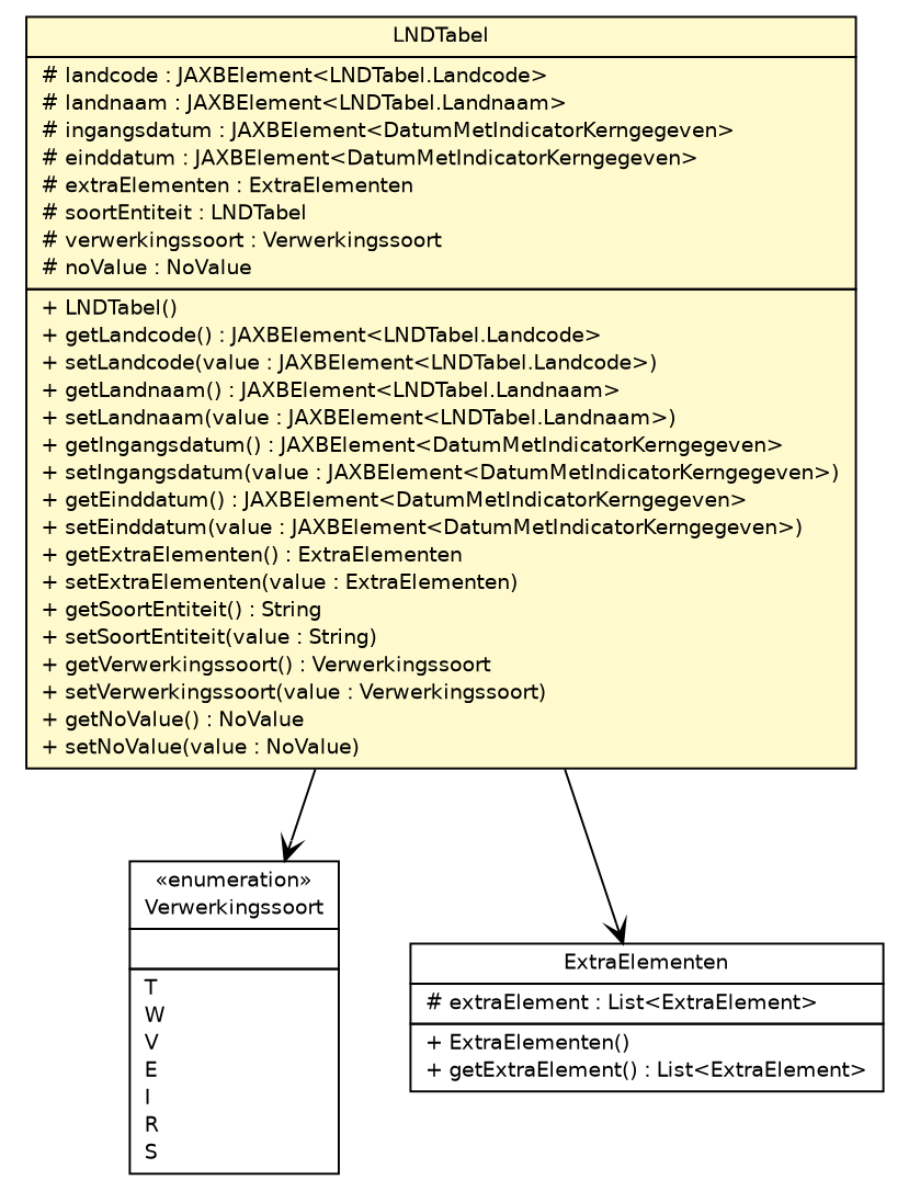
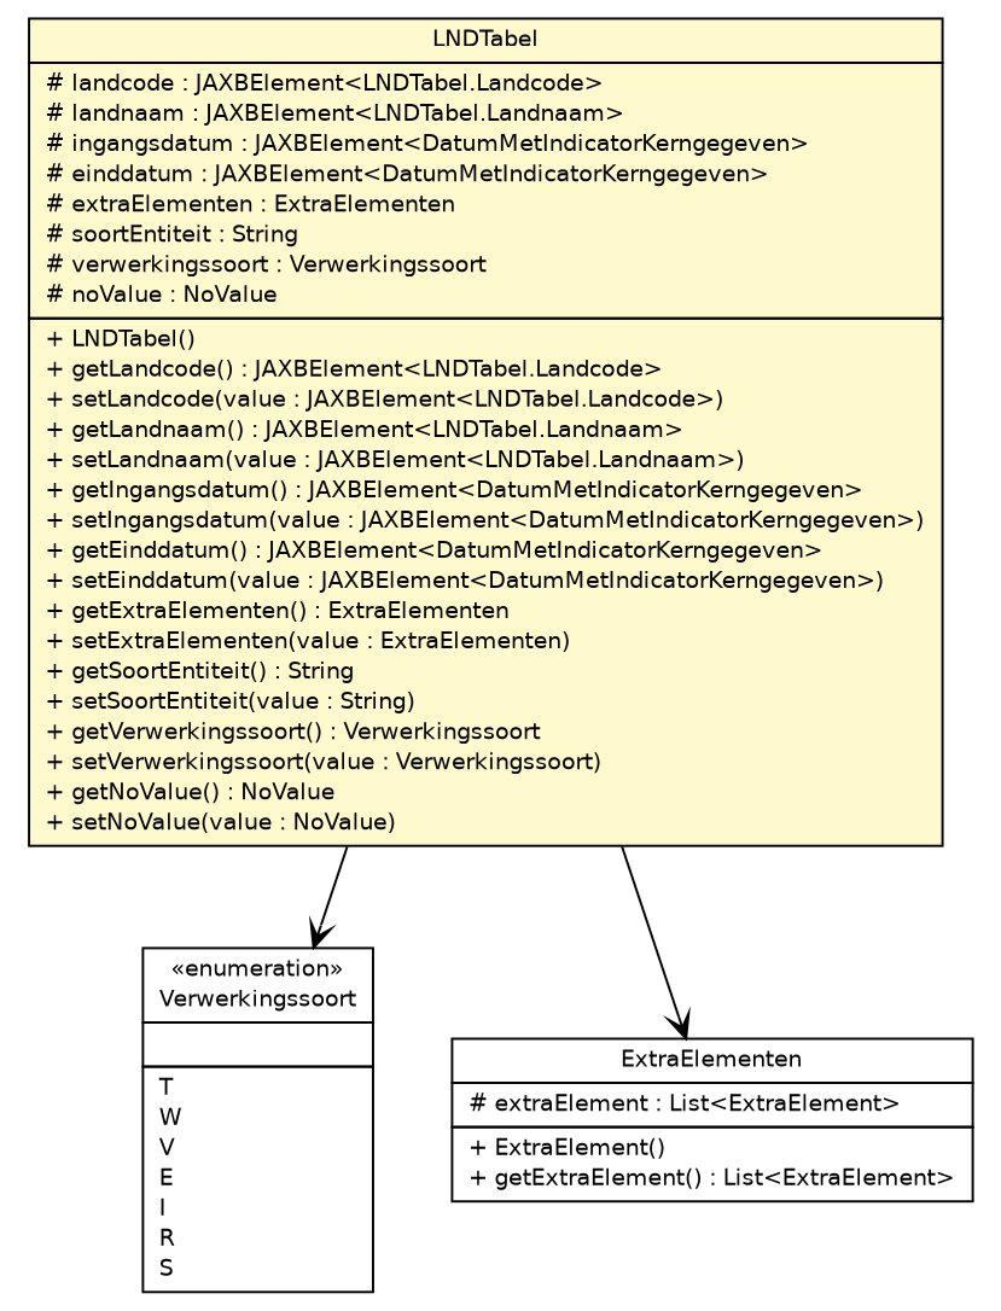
  digraph {
    nodesep=0.25
    ranksep=0.5
    node [fontcolor=black fontname=Helvetica fontsize=10.0 shape=plaintext]
    edge [arrowhead=open color=black fontcolor=black fontname=Helvetica fontsize=10.0 headport=p labelfontname=Helvetica labelfontsize=10 tailport=p]
-   n1 [label=<<table title="nl.egem.stuf.sector.bg._0204.LNDTabel" border="0" cellborder="1" cellspacing="0" cellpadding="2" port="p" bgcolor="lemonChiffon" href="./LNDTabel.html"> 		<tr><td><table border="0" cellspacing="0" cellpadding="1"> <tr><td align="center" balign="center"> LNDTabel </td></tr> 		</table></td></tr> 		<tr><td><table border="0" cellspacing="0" cellpadding="1"> <tr><td align="left" balign="left"> # landcode : JAXBElement&lt;LNDTabel.Landcode&gt; </td></tr> <tr><td align="left" balign="left"> # landnaam : JAXBElement&lt;LNDTabel.Landnaam&gt; </td></tr> <tr><td align="left" balign="left"> # ingangsdatum : JAXBElement&lt;DatumMetIndicatorKerngegeven&gt; </td></tr> <tr><td align="left" balign="left"> # einddatum : JAXBElement&lt;DatumMetIndicatorKerngegeven&gt; </td></tr> <tr><td align="left" balign="left"> # extraElementen : ExtraElementen </td></tr> <tr><td align="left" balign="left"> # soortEntiteit : LNDTabel </td></tr> <tr><td align="left" balign="left"> # verwerkingssoort : Verwerkingssoort </td></tr> <tr><td align="left" balign="left"> # noValue : NoValue </td></tr> 		</table></td></tr> 		<tr><td><table border="0" cellspacing="0" cellpadding="1"> <tr><td align="left" balign="left"> + LNDTabel() </td></tr> <tr><td align="left" balign="left"> + getLandcode() : JAXBElement&lt;LNDTabel.Landcode&gt; </td></tr> <tr><td align="left" balign="left"> + setLandcode(value : JAXBElement&lt;LNDTabel.Landcode&gt;) </td></tr> <tr><td align="left" balign="left"> + getLandnaam() : JAXBElement&lt;LNDTabel.Landnaam&gt; </td></tr> <tr><td align="left" balign="left"> + setLandnaam(value : JAXBElement&lt;LNDTabel.Landnaam&gt;) </td></tr> <tr><td align="left" balign="left"> + getIngangsdatum() : JAXBElement&lt;DatumMetIndicatorKerngegeven&gt; </td></tr> <tr><td align="left" balign="left"> + setIngangsdatum(value : JAXBElement&lt;DatumMetIndicatorKerngegeven&gt;) </td></tr> <tr><td align="left" balign="left"> + getEinddatum() : JAXBElement&lt;DatumMetIndicatorKerngegeven&gt; </td></tr> <tr><td align="left" balign="left"> + setEinddatum(value : JAXBElement&lt;DatumMetIndicatorKerngegeven&gt;) </td></tr> <tr><td align="left" balign="left"> + getExtraElementen() : ExtraElementen </td></tr> <tr><td align="left" balign="left"> + setExtraElementen(value : ExtraElementen) </td></tr> <tr><td align="left" balign="left"> + getSoortEntiteit() : String </td></tr> <tr><td align="left" balign="left"> + setSoortEntiteit(value : String) </td></tr> <tr><td align="left" balign="left"> + getVerwerkingssoort() : Verwerkingssoort </td></tr> <tr><td align="left" balign="left"> + setVerwerkingssoort(value : Verwerkingssoort) </td></tr> <tr><td align="left" balign="left"> + getNoValue() : NoValue </td></tr> <tr><td align="left" balign="left"> + setNoValue(value : NoValue) </td></tr> 		</table></td></tr> 		</table>>]
+   n1 [label=<<table title="nl.egem.stuf.sector.bg._0204.LNDTabel" border="0" cellborder="1" cellspacing="0" cellpadding="2" port="p" bgcolor="lemonChiffon" href="./LNDTabel.html"> 		<tr><td><table border="0" cellspacing="0" cellpadding="1"> <tr><td align="center" balign="center"> LNDTabel </td></tr> 		</table></td></tr> 		<tr><td><table border="0" cellspacing="0" cellpadding="1"> <tr><td align="left" balign="left"> # landcode : JAXBElement&lt;LNDTabel.Landcode&gt; </td></tr> <tr><td align="left" balign="left"> # landnaam : JAXBElement&lt;LNDTabel.Landnaam&gt; </td></tr> <tr><td align="left" balign="left"> # ingangsdatum : JAXBElement&lt;DatumMetIndicatorKerngegeven&gt; </td></tr> <tr><td align="left" balign="left"> # einddatum : JAXBElement&lt;DatumMetIndicatorKerngegeven&gt; </td></tr> <tr><td align="left" balign="left"> # extraElementen : ExtraElementen </td></tr> <tr><td align="left" balign="left"> # soortEntiteit : String </td></tr> <tr><td align="left" balign="left"> # verwerkingssoort : Verwerkingssoort </td></tr> <tr><td align="left" balign="left"> # noValue : NoValue </td></tr> 		</table></td></tr> 		<tr><td><table border="0" cellspacing="0" cellpadding="1"> <tr><td align="left" balign="left"> + LNDTabel() </td></tr> <tr><td align="left" balign="left"> + getLandcode() : JAXBElement&lt;LNDTabel.Landcode&gt; </td></tr> <tr><td align="left" balign="left"> + setLandcode(value : JAXBElement&lt;LNDTabel.Landcode&gt;) </td></tr> <tr><td align="left" balign="left"> + getLandnaam() : JAXBElement&lt;LNDTabel.Landnaam&gt; </td></tr> <tr><td align="left" balign="left"> + setLandnaam(value : JAXBElement&lt;LNDTabel.Landnaam&gt;) </td></tr> <tr><td align="left" balign="left"> + getIngangsdatum() : JAXBElement&lt;DatumMetIndicatorKerngegeven&gt; </td></tr> <tr><td align="left" balign="left"> + setIngangsdatum(value : JAXBElement&lt;DatumMetIndicatorKerngegeven&gt;) </td></tr> <tr><td align="left" balign="left"> + getEinddatum() : JAXBElement&lt;DatumMetIndicatorKerngegeven&gt; </td></tr> <tr><td align="left" balign="left"> + setEinddatum(value : JAXBElement&lt;DatumMetIndicatorKerngegeven&gt;) </td></tr> <tr><td align="left" balign="left"> + getExtraElementen() : ExtraElementen </td></tr> <tr><td align="left" balign="left"> + setExtraElementen(value : ExtraElementen) </td></tr> <tr><td align="left" balign="left"> + getSoortEntiteit() : String </td></tr> <tr><td align="left" balign="left"> + setSoortEntiteit(value : String) </td></tr> <tr><td align="left" balign="left"> + getVerwerkingssoort() : Verwerkingssoort </td></tr> <tr><td align="left" balign="left"> + setVerwerkingssoort(value : Verwerkingssoort) </td></tr> <tr><td align="left" balign="left"> + getNoValue() : NoValue </td></tr> <tr><td align="left" balign="left"> + setNoValue(value : NoValue) </td></tr> 		</table></td></tr> 		</table>>]
    n2 [label=<<table title="nl.egem.stuf.stuf0204.Verwerkingssoort" border="0" cellborder="1" cellspacing="0" cellpadding="2" port="p" href="../../../stuf0204/Verwerkingssoort.html"> 		<tr><td><table border="0" cellspacing="0" cellpadding="1"> <tr><td align="center" balign="center"> &#171;enumeration&#187; </td></tr> <tr><td align="center" balign="center"> Verwerkingssoort </td></tr> 		</table></td></tr> 		<tr><td><table border="0" cellspacing="0" cellpadding="1"> <tr><td align="left" balign="left">  </td></tr> 		</table></td></tr> 		<tr><td><table border="0" cellspacing="0" cellpadding="1"> <tr><td align="left" balign="left"> T </td></tr> <tr><td align="left" balign="left"> W </td></tr> <tr><td align="left" balign="left"> V </td></tr> <tr><td align="left" balign="left"> E </td></tr> <tr><td align="left" balign="left"> I </td></tr> <tr><td align="left" balign="left"> R </td></tr> <tr><td align="left" balign="left"> S </td></tr> 		</table></td></tr> 		</table>>]
-   n3 [label=<<table title="nl.egem.stuf.stuf0204.ExtraElementen" border="0" cellborder="1" cellspacing="0" cellpadding="2" port="p" href="../../../stuf0204/ExtraElementen.html"> 		<tr><td><table border="0" cellspacing="0" cellpadding="1"> <tr><td align="center" balign="center"> ExtraElementen </td></tr> 		</table></td></tr> 		<tr><td><table border="0" cellspacing="0" cellpadding="1"> <tr><td align="left" balign="left"> # extraElement : List&lt;ExtraElement&gt; </td></tr> 		</table></td></tr> 		<tr><td><table border="0" cellspacing="0" cellpadding="1"> <tr><td align="left" balign="left"> + ExtraElementen() </td></tr> <tr><td align="left" balign="left"> + getExtraElement() : List&lt;ExtraElement&gt; </td></tr> 		</table></td></tr> 		</table>>]
+   n3 [label=<<table title="nl.egem.stuf.stuf0204.ExtraElementen" border="0" cellborder="1" cellspacing="0" cellpadding="2" port="p" href="../../../stuf0204/ExtraElementen.html"> 		<tr><td><table border="0" cellspacing="0" cellpadding="1"> <tr><td align="center" balign="center"> ExtraElementen </td></tr> 		</table></td></tr> 		<tr><td><table border="0" cellspacing="0" cellpadding="1"> <tr><td align="left" balign="left"> # extraElement : List&lt;ExtraElement&gt; </td></tr> 		</table></td></tr> 		<tr><td><table border="0" cellspacing="0" cellpadding="1"> <tr><td align="left" balign="left"> + ExtraElement() </td></tr> <tr><td align="left" balign="left"> + getExtraElement() : List&lt;ExtraElement&gt; </td></tr> 		</table></td></tr> 		</table>>]
    n1 -> n2
    n1 -> n3
  }
